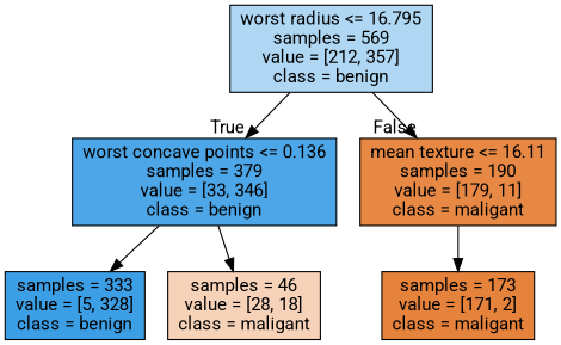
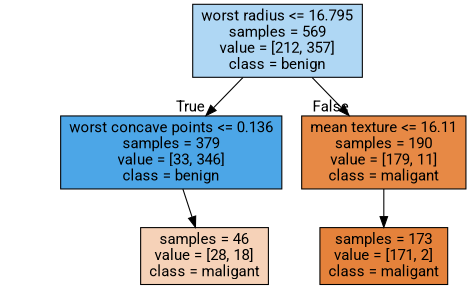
  digraph {
    fontname=Roboto
    node [color=black fontname=Roboto shape=box style=filled]
    edge [fontname=Roboto]
    n1 [fillcolor="#afd7f4" label="worst radius <= 16.795\nsamples = 569\nvalue = [212, 357]\nclass = benign"]
    n2 [fillcolor="#4ca6e7" label="worst concave points <= 0.136\nsamples = 379\nvalue = [33, 346]\nclass = benign"]
    n3 [fillcolor="#e78945" label="mean texture <= 16.11\nsamples = 190\nvalue = [179, 11]\nclass = maligant"]
-   n4 [fillcolor="#3c9ee5" label="samples = 333\nvalue = [5, 328]\nclass = benign"]
    n5 [fillcolor="#f6d2b8" label="samples = 46\nvalue = [28, 18]\nclass = maligant"]
    n6 [fillcolor="#e5823b" label="samples = 173\nvalue = [171, 2]\nclass = maligant"]
    n1 -> n2 [headlabel=True labelangle=45 labeldistance=2.5]
    n1 -> n3 [headlabel=False labelangle=-45 labeldistance=2.5]
-   n2 -> n4
    n2 -> n5
    n3 -> n6
  }
